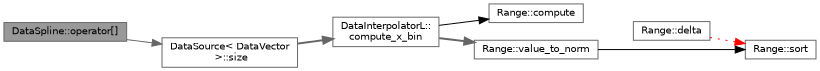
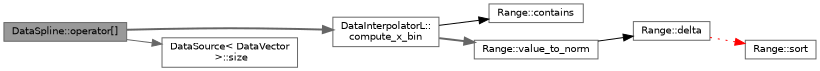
  digraph {
    rankdir=LR
    node [color=grey40 fillcolor=white fontname=Helvetica fontsize=10 shape=box style=filled]
    edge [color=gray40 fontname=Helvetica fontsize=10 labelfontname=Helvetica labelfontsize=10 style=solid]
    n1 [color=gray40 fillcolor=grey60 fontcolor=black height=0.2 label="DataSpline::operator[]" width=0.4]
    n2 [height=0.2 label="DataInterpolatorL::\lcompute_x_bin" width=0.4]
    n3 [height=0.2 label="DataSource\< DataVector\l \>::size" width=0.4]
-   n4 [height=0.2 label="Range::compute" width=0.4]
+   n4 [height=0.2 label="Range::contains" width=0.4]
    n5 [height=0.2 label="Range::value_to_norm" width=0.4]
    n6 [height=0.2 label="Range::delta" width=0.4]
    n7 [height=0.2 label="Range::sort" width=0.4]
-   n3 -> n2 [style=bold]
+   n1 -> n2 [style=bold]
    n1 -> n3
    n2 -> n4 [color=black]
    n2 -> n5 [style=bold]
-   n5 -> n7 [color=black]
+   n5 -> n6 [color=black]
    n6 -> n7 [color=red style=dotted]
  }
